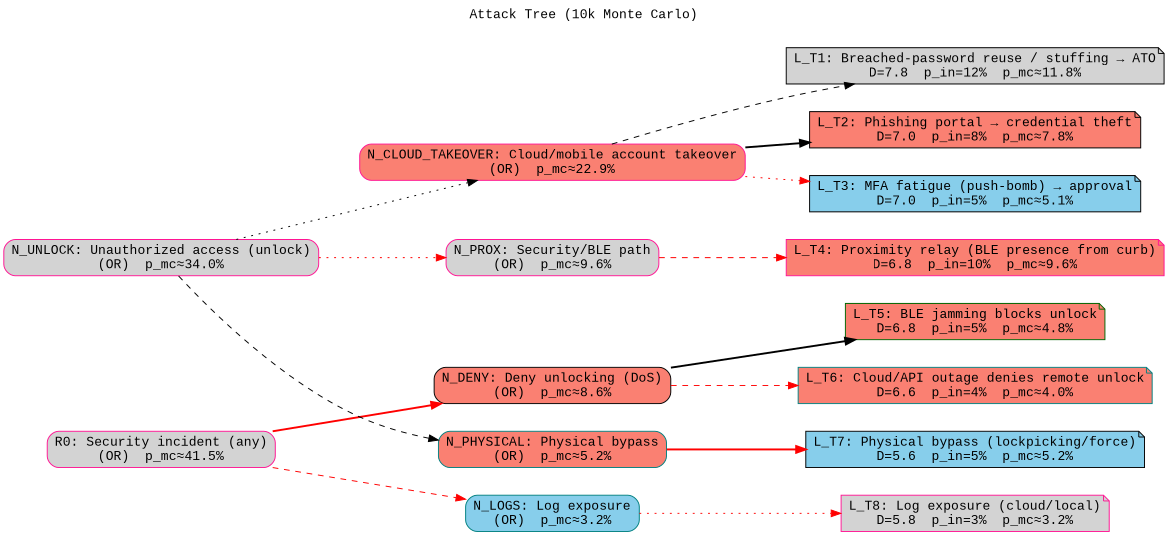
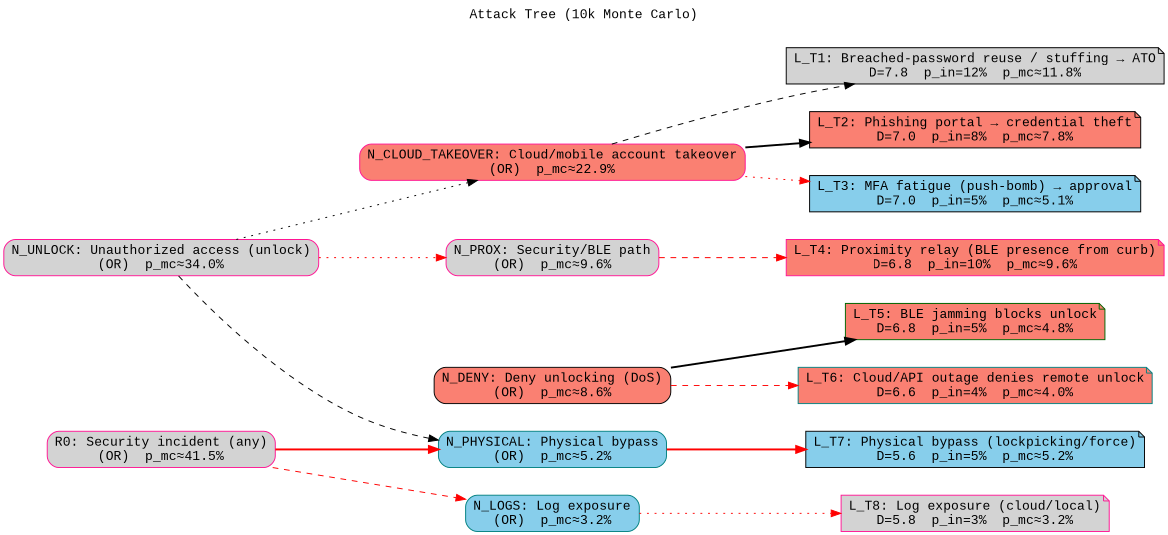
  digraph {
    fontname="Liberation Mono"
    label="Attack Tree (10k Monte Carlo)"
    labelloc=top
    nodesep=0.4
    ordering=out
    rankdir=LR
    ranksep=0.6
    node [color=deeppink fillcolor=salmon fontname="Liberation Mono" shape=note style="rounded,filled"]
    edge [color=red fontname="Liberation Mono" style=dashed]
    n1 [fillcolor=lightgrey label="R0: Security incident (any)\n(OR)  p_mc≈41.5%" shape=box]
    n2 [color=black label="N_DENY: Deny unlocking (DoS)\n(OR)  p_mc≈8.6%" shape=box]
    n3 [color=teal fillcolor=skyblue label="N_LOGS: Log exposure\n(OR)  p_mc≈3.2%" shape=box]
    n4 [fillcolor=lightgrey label="N_UNLOCK: Unauthorized access (unlock)\n(OR)  p_mc≈34.0%" shape=box]
    n5 [label="N_CLOUD_TAKEOVER: Cloud/mobile account takeover\n(OR)  p_mc≈22.9%" shape=box]
    n6 [fillcolor=lightgrey label="N_PROX: Security/BLE path\n(OR)  p_mc≈9.6%" shape=box]
-   n7 [color=teal label="N_PHYSICAL: Physical bypass\n(OR)  p_mc≈5.2%" shape=box]
+   n7 [color=teal fillcolor=skyblue label="N_PHYSICAL: Physical bypass\n(OR)  p_mc≈5.2%" shape=box]
    n8 [color=darkgreen label="L_T5: BLE jamming blocks unlock\nD=6.8  p_in=5%  p_mc≈4.8%"]
    n9 [color=teal label="L_T6: Cloud/API outage denies remote unlock\nD=6.6  p_in=4%  p_mc≈4.0%"]
    n10 [fillcolor=lightgrey label="L_T8: Log exposure (cloud/local)\nD=5.8  p_in=3%  p_mc≈3.2%"]
    n11 [color=black fillcolor=lightgrey label="L_T1: Breached-password reuse / stuffing → ATO\nD=7.8  p_in=12%  p_mc≈11.8%"]
    n12 [color=black label="L_T2: Phishing portal → credential theft\nD=7.0  p_in=8%  p_mc≈7.8%"]
    n13 [color=black fillcolor=skyblue label="L_T3: MFA fatigue (push-bomb) → approval\nD=7.0  p_in=5%  p_mc≈5.1%"]
    n14 [label="L_T4: Proximity relay (BLE presence from curb)\nD=6.8  p_in=10%  p_mc≈9.6%"]
    n15 [color=black fillcolor=skyblue label="L_T7: Physical bypass (lockpicking/force)\nD=5.6  p_in=5%  p_mc≈5.2%"]
-   n1 -> n2 [style=bold]
+   n1 -> n7 [style=bold]
    n1 -> n3
    n2 -> n8 [color=black style=bold]
    n2 -> n9
    n3 -> n10 [style=dotted]
    n4 -> n5 [color=black style=dotted]
    n4 -> n6 [style=dotted]
    n4 -> n7 [color=black]
    n5 -> n11 [color=black]
    n5 -> n12 [color=black style=bold]
    n5 -> n13 [style=dotted]
    n6 -> n14
    n7 -> n15 [style=bold]
  }
